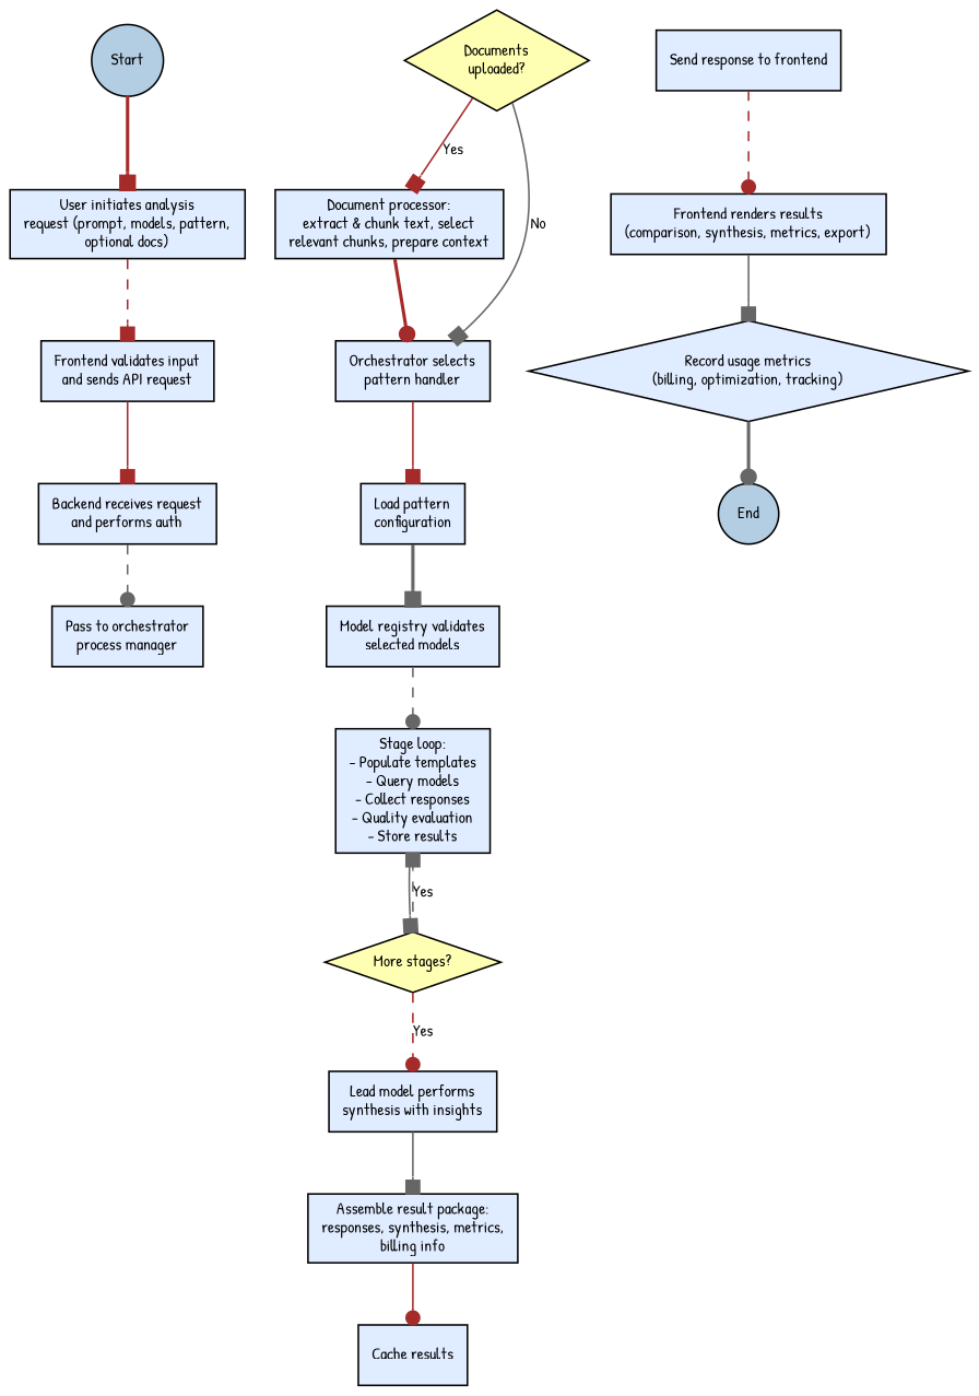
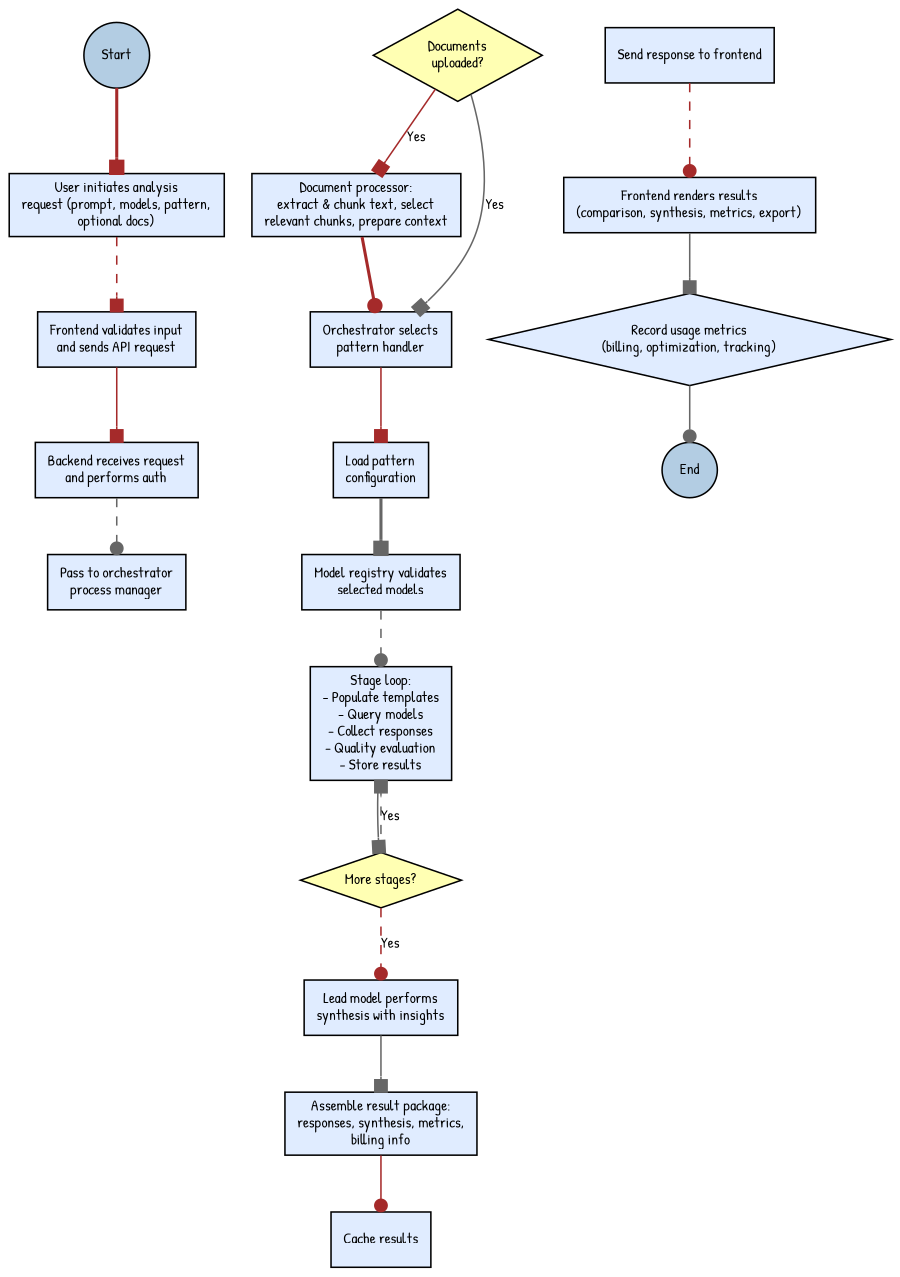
  digraph {
    fontname="Patrick Hand"
    rankdir=TB
    node [fillcolor="#E0ECFF" fontname="Patrick Hand" fontsize=10 shape=rectangle style=filled]
    edge [arrowhead=box color=brown fontname="Patrick Hand" fontsize=10 style=solid]
    n1 [fillcolor="#B3CDE3" label=Start shape=circle]
    n2 [label="User initiates analysis\nrequest (prompt, models, pattern,\noptional docs)"]
    n3 [label="Frontend validates input\nand sends API request"]
    n4 [label="Backend receives request\nand performs auth"]
    n5 [label="Pass to orchestrator\nprocess manager"]
    n6 [fillcolor="#FFFFB3" label="Documents\nuploaded?" shape=diamond]
    n7 [label="Document processor:\nextract & chunk text, select\nrelevant chunks, prepare context"]
    n8 [label="Orchestrator selects\npattern handler"]
    n9 [label="Load pattern\nconfiguration"]
    n10 [label="Model registry validates\nselected models"]
    n11 [label="Stage loop:\n- Populate templates\n- Query models\n- Collect responses\n- Quality evaluation\n- Store results"]
    n12 [fillcolor="#FFFFB3" label="More stages?" shape=diamond]
    n13 [label="Lead model performs\nsynthesis with insights"]
    n14 [label="Assemble result package:\nresponses, synthesis, metrics,\nbilling info"]
    n15 [label="Cache results"]
    n16 [label="Send response to frontend"]
    n17 [label="Frontend renders results\n(comparison, synthesis, metrics, export)"]
    n18 [label="Record usage metrics\n(billing, optimization, tracking)" shape=diamond]
    n19 [fillcolor="#B3CDE3" label=End shape=circle]
    n1 -> n2 [style=bold]
    n2 -> n3 [style=dashed]
    n3 -> n4
    n4 -> n5 [arrowhead=dot color=gray40 style=dashed]
    n6 -> n7 [label=Yes]
-   n6 -> n8 [color=gray40 label=No]
+   n6 -> n8 [color=gray40 label=Yes]
    n7 -> n8 [arrowhead=dot style=bold]
    n8 -> n9
    n9 -> n10 [color=gray40 style=bold]
    n10 -> n11 [arrowhead=dot color=gray40 style=dashed]
    n11 -> n12 [color=gray40]
    n12 -> n11 [color=gray40 label=Yes style=dashed]
    n12 -> n13 [arrowhead=dot label=Yes style=dashed]
    n13 -> n14 [color=gray40]
    n14 -> n15 [arrowhead=dot]
    n16 -> n17 [arrowhead=dot style=dashed]
    n17 -> n18 [color=gray40]
-   n18 -> n19 [arrowhead=dot color=gray40 style=bold]
+   n18 -> n19 [arrowhead=dot color=gray40]
  }
